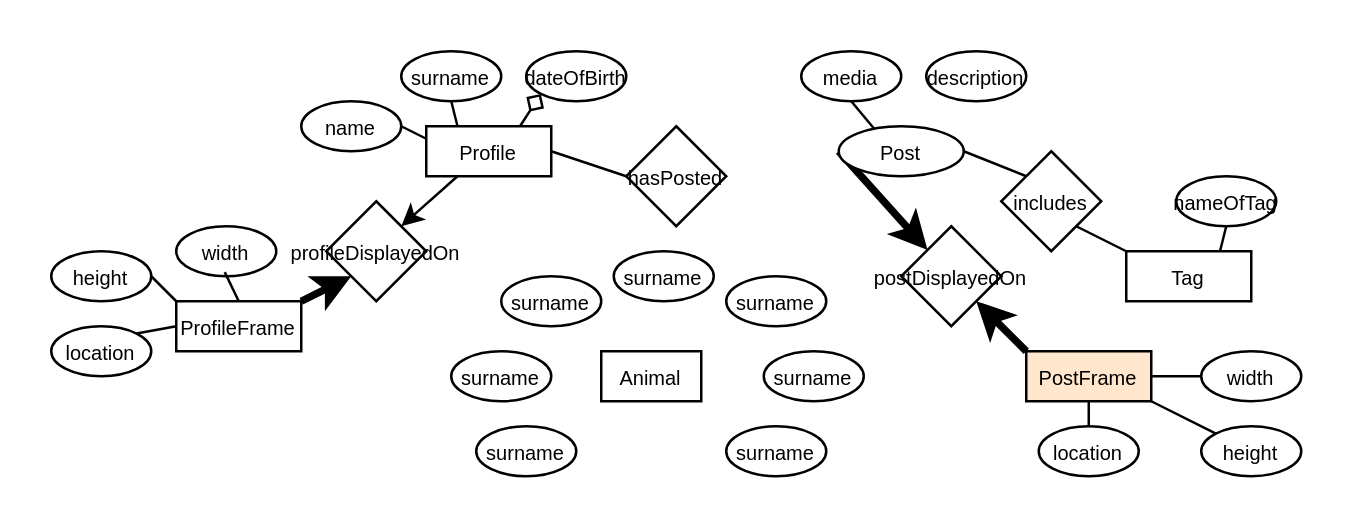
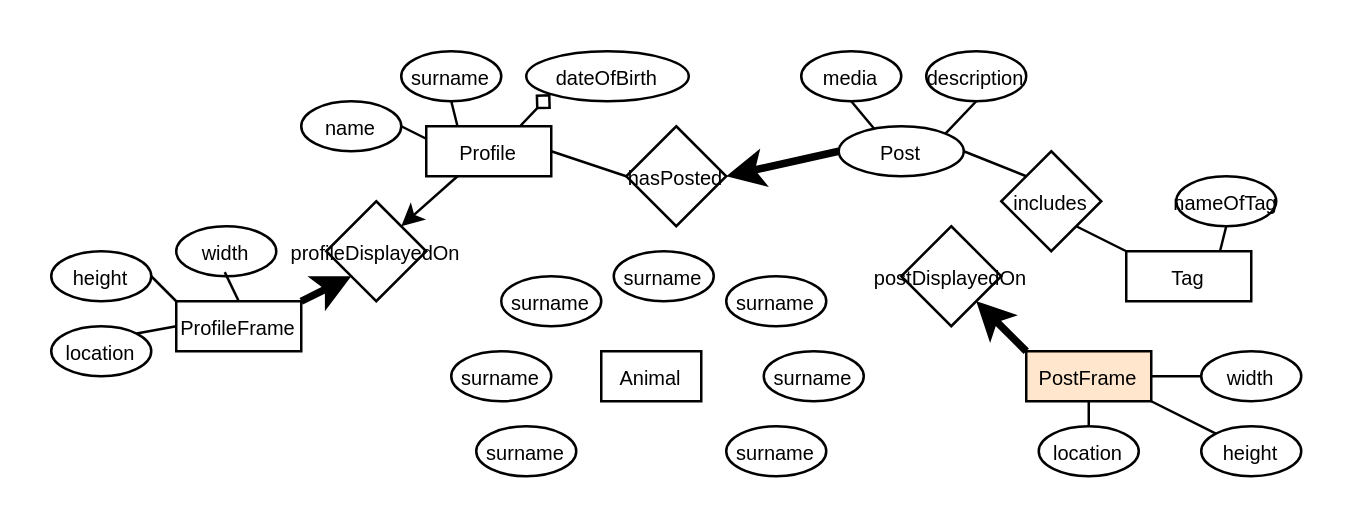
  <mxCell id="0" />
  <mxCell id="1" parent="0" />
  <mxCell id="2" style="rounded=0;orthogonalLoop=1;jettySize=auto;html=1;exitX=1;exitY=0.5;exitDx=0;exitDy=0;entryX=0;entryY=0.5;entryDx=0;entryDy=0;endArrow=none;endFill=0;" edge="1" parent="1" source="7" target="11"><mxGeometry relative="1" as="geometry" /></mxCell>
  <mxCell id="3" style="rounded=0;orthogonalLoop=1;jettySize=auto;html=1;exitX=0;exitY=0.25;exitDx=0;exitDy=0;entryX=1;entryY=0.5;entryDx=0;entryDy=0;endArrow=none;endFill=0;" edge="1" parent="1" source="7" target="8"><mxGeometry relative="1" as="geometry" /></mxCell>
  <mxCell id="4" style="rounded=0;orthogonalLoop=1;jettySize=auto;html=1;exitX=0.25;exitY=0;exitDx=0;exitDy=0;entryX=0.5;entryY=1;entryDx=0;entryDy=0;endArrow=none;endFill=0;" edge="1" parent="1" source="7" target="9"><mxGeometry relative="1" as="geometry" /></mxCell>
  <mxCell id="5" style="rounded=0;orthogonalLoop=1;jettySize=auto;html=1;exitX=0.75;exitY=0;exitDx=0;exitDy=0;entryX=0;entryY=1;entryDx=0;entryDy=0;endArrow=diamond;endFill=0;" edge="1" parent="1" source="7" target="10"><mxGeometry relative="1" as="geometry" /></mxCell>
  <mxCell id="6" style="rounded=0;orthogonalLoop=1;jettySize=auto;html=1;exitX=0.25;exitY=1;exitDx=0;exitDy=0;entryX=1;entryY=0;entryDx=0;entryDy=0;" edge="1" parent="1" source="7" target="17"><mxGeometry relative="1" as="geometry" /></mxCell>
  <mxCell id="7" value="&lt;font style=&quot;font-size: 8px;&quot;&gt;Profile&lt;/font&gt;" style="rounded=0;whiteSpace=wrap;html=1;" vertex="1" parent="1"><mxGeometry x="170" y="50" width="50" height="20" as="geometry" /></mxCell>
  <mxCell id="8" value="&lt;font style=&quot;font-size: 8px;&quot;&gt;name&lt;/font&gt;" style="ellipse;whiteSpace=wrap;html=1;" vertex="1" parent="1"><mxGeometry x="120" y="40" width="40" height="20" as="geometry" /></mxCell>
  <mxCell id="9" value="&lt;font style=&quot;font-size: 8px;&quot;&gt;surname&lt;/font&gt;" style="ellipse;whiteSpace=wrap;html=1;" vertex="1" parent="1"><mxGeometry x="160" y="20" width="40" height="20" as="geometry" /></mxCell>
- <mxCell id="10" value="&lt;font style=&quot;font-size: 8px;&quot;&gt;dateOfBirth&lt;/font&gt;" style="ellipse;whiteSpace=wrap;html=1;" vertex="1" parent="1"><mxGeometry x="210" y="20" width="40" height="20" as="geometry" /></mxCell>
+ <mxCell id="10" value="&lt;font style=&quot;font-size: 8px;&quot;&gt;dateOfBirth&lt;/font&gt;" style="ellipse;whiteSpace=wrap;html=1;" vertex="1" parent="1"><mxGeometry x="210" y="20" width="65" height="20" as="geometry" /></mxCell>
  <mxCell id="11" value="&lt;font style=&quot;font-size: 8px;&quot;&gt;hasPosted&lt;/font&gt;" style="rhombus;whiteSpace=wrap;html=1;" vertex="1" parent="1"><mxGeometry x="250" y="50" width="40" height="40" as="geometry" /></mxCell>
- <mxCell id="12" style="rounded=0;orthogonalLoop=1;jettySize=auto;html=1;exitX=0;exitY=0.5;exitDx=0;exitDy=0;strokeWidth=3;" edge="1" parent="1" source="16" target="33"><mxGeometry relative="1" as="geometry" /></mxCell>
+ <mxCell id="12" style="rounded=0;orthogonalLoop=1;jettySize=auto;html=1;exitX=0;exitY=0.5;exitDx=0;exitDy=0;entryX=1;entryY=0.5;entryDx=0;entryDy=0;strokeWidth=3;" edge="1" parent="1" source="16" target="11"><mxGeometry relative="1" as="geometry" /></mxCell>
  <mxCell id="13" style="rounded=0;orthogonalLoop=1;jettySize=auto;html=1;exitX=1;exitY=0.5;exitDx=0;exitDy=0;entryX=0;entryY=0;entryDx=0;entryDy=0;endArrow=none;endFill=0;" edge="1" parent="1" source="16" target="28"><mxGeometry relative="1" as="geometry" /></mxCell>
  <mxCell id="14" style="rounded=0;orthogonalLoop=1;jettySize=auto;html=1;exitX=0.25;exitY=0;exitDx=0;exitDy=0;entryX=0.5;entryY=1;entryDx=0;entryDy=0;endArrow=none;endFill=0;" edge="1" parent="1" source="16" target="26"><mxGeometry relative="1" as="geometry" /></mxCell>
+ <mxCell id="15" style="rounded=0;orthogonalLoop=1;jettySize=auto;html=1;exitX=1;exitY=0;exitDx=0;exitDy=0;entryX=0.5;entryY=1;entryDx=0;entryDy=0;endArrow=none;endFill=0;" edge="1" parent="1" source="16" target="27"><mxGeometry relative="1" as="geometry" /></mxCell>
  <mxCell id="16" value="&lt;font style=&quot;font-size: 8px;&quot;&gt;Post&lt;/font&gt;" style="ellipse;whiteSpace=wrap;html=1;" vertex="1" parent="1"><mxGeometry x="335" y="50" width="50" height="20" as="geometry" /></mxCell>
  <mxCell id="17" value="&lt;font style=&quot;font-size: 8px;&quot;&gt;profileDisplayedOn&lt;/font&gt;" style="rhombus;whiteSpace=wrap;html=1;" vertex="1" parent="1"><mxGeometry x="130" y="80" width="40" height="40" as="geometry" /></mxCell>
  <mxCell id="18" style="rounded=0;orthogonalLoop=1;jettySize=auto;html=1;exitX=1;exitY=0;exitDx=0;exitDy=0;entryX=0;entryY=1;entryDx=0;entryDy=0;strokeWidth=3;" edge="1" parent="1" source="21" target="17"><mxGeometry relative="1" as="geometry" /></mxCell>
  <mxCell id="19" style="rounded=0;orthogonalLoop=1;jettySize=auto;html=1;exitX=0;exitY=0;exitDx=0;exitDy=0;entryX=1;entryY=0.5;entryDx=0;entryDy=0;endArrow=none;endFill=0;" edge="1" parent="1" source="21" target="23"><mxGeometry relative="1" as="geometry" /></mxCell>
  <mxCell id="20" style="rounded=0;orthogonalLoop=1;jettySize=auto;html=1;exitX=0;exitY=0.5;exitDx=0;exitDy=0;entryX=1;entryY=0;entryDx=0;entryDy=0;endArrow=none;endFill=0;" edge="1" parent="1" source="21" target="24"><mxGeometry relative="1" as="geometry" /></mxCell>
  <mxCell id="21" value="&lt;font style=&quot;font-size: 8px;&quot;&gt;ProfileFrame&lt;/font&gt;" style="rounded=0;whiteSpace=wrap;html=1;" vertex="1" parent="1"><mxGeometry x="70" y="120" width="50" height="20" as="geometry" /></mxCell>
  <mxCell id="22" value="&lt;font style=&quot;font-size: 8px;&quot;&gt;width&lt;/font&gt;" style="ellipse;whiteSpace=wrap;html=1;" vertex="1" parent="1"><mxGeometry x="70" y="90" width="40" height="20" as="geometry" /></mxCell>
  <mxCell id="23" value="&lt;span style=&quot;font-size: 8px;&quot;&gt;height&lt;/span&gt;" style="ellipse;whiteSpace=wrap;html=1;" vertex="1" parent="1"><mxGeometry x="20" y="100" width="40" height="20" as="geometry" /></mxCell>
  <mxCell id="24" value="&lt;font style=&quot;font-size: 8px;&quot;&gt;location&lt;/font&gt;" style="ellipse;whiteSpace=wrap;html=1;" vertex="1" parent="1"><mxGeometry x="20" y="130" width="40" height="20" as="geometry" /></mxCell>
  <mxCell id="25" style="rounded=0;orthogonalLoop=1;jettySize=auto;html=1;exitX=0.5;exitY=0;exitDx=0;exitDy=0;entryX=0.485;entryY=0.917;entryDx=0;entryDy=0;entryPerimeter=0;endArrow=none;endFill=0;" edge="1" parent="1" source="21" target="22"><mxGeometry relative="1" as="geometry" /></mxCell>
  <mxCell id="26" value="&lt;font style=&quot;font-size: 8px;&quot;&gt;media&lt;/font&gt;" style="ellipse;whiteSpace=wrap;html=1;" vertex="1" parent="1"><mxGeometry x="320" y="20" width="40" height="20" as="geometry" /></mxCell>
  <mxCell id="27" value="&lt;font style=&quot;font-size: 8px;&quot;&gt;description&lt;/font&gt;" style="ellipse;whiteSpace=wrap;html=1;" vertex="1" parent="1"><mxGeometry x="370" y="20" width="40" height="20" as="geometry" /></mxCell>
  <mxCell id="28" value="&lt;span style=&quot;font-size: 8px;&quot;&gt;includes&lt;/span&gt;" style="rhombus;whiteSpace=wrap;html=1;" vertex="1" parent="1"><mxGeometry x="400" y="60" width="40" height="40" as="geometry" /></mxCell>
  <mxCell id="29" style="rounded=0;orthogonalLoop=1;jettySize=auto;html=1;exitX=0;exitY=0;exitDx=0;exitDy=0;entryX=1;entryY=1;entryDx=0;entryDy=0;endArrow=none;endFill=0;" edge="1" parent="1" source="31" target="28"><mxGeometry relative="1" as="geometry" /></mxCell>
  <mxCell id="30" style="rounded=0;orthogonalLoop=1;jettySize=auto;html=1;exitX=0.75;exitY=0;exitDx=0;exitDy=0;entryX=0.5;entryY=1;entryDx=0;entryDy=0;endArrow=none;endFill=0;" edge="1" parent="1" source="31" target="32"><mxGeometry relative="1" as="geometry" /></mxCell>
  <mxCell id="31" value="&lt;font style=&quot;font-size: 8px;&quot;&gt;Tag&lt;/font&gt;" style="rounded=0;whiteSpace=wrap;html=1;" vertex="1" parent="1"><mxGeometry x="450" y="100" width="50" height="20" as="geometry" /></mxCell>
  <mxCell id="32" value="&lt;font style=&quot;font-size: 8px;&quot;&gt;nameOfTag&lt;/font&gt;" style="ellipse;whiteSpace=wrap;html=1;" vertex="1" parent="1"><mxGeometry x="470" y="70" width="40" height="20" as="geometry" /></mxCell>
  <mxCell id="33" value="&lt;span style=&quot;font-size: 8px;&quot;&gt;postDisplayedOn&lt;/span&gt;" style="rhombus;whiteSpace=wrap;html=1;" vertex="1" parent="1"><mxGeometry x="360" y="90" width="40" height="40" as="geometry" /></mxCell>
  <mxCell id="34" style="rounded=0;orthogonalLoop=1;jettySize=auto;html=1;exitX=0;exitY=0;exitDx=0;exitDy=0;entryX=1;entryY=1;entryDx=0;entryDy=0;endArrow=classic;endFill=1;strokeWidth=3;" edge="1" parent="1" source="35" target="33"><mxGeometry relative="1" as="geometry" /></mxCell>
  <mxCell id="35" value="&lt;font style=&quot;font-size: 8px;&quot;&gt;PostFrame&lt;/font&gt;" style="rounded=0;whiteSpace=wrap;html=1;fillColor=#ffe6cc;" vertex="1" parent="1"><mxGeometry x="410" y="140" width="50" height="20" as="geometry" /></mxCell>
  <mxCell id="36" style="rounded=0;orthogonalLoop=1;jettySize=auto;html=1;exitX=1;exitY=1;exitDx=0;exitDy=0;entryX=0;entryY=0;entryDx=0;entryDy=0;endArrow=none;endFill=0;" edge="1" parent="1" target="39" source="35"><mxGeometry relative="1" as="geometry"><mxPoint x="480" y="170" as="sourcePoint" /></mxGeometry></mxCell>
  <mxCell id="37" style="rounded=0;orthogonalLoop=1;jettySize=auto;html=1;exitX=0.5;exitY=1;exitDx=0;exitDy=0;entryX=0.5;entryY=0;entryDx=0;entryDy=0;endArrow=none;endFill=0;" edge="1" parent="1" target="40" source="35"><mxGeometry relative="1" as="geometry"><mxPoint x="480" y="180" as="sourcePoint" /></mxGeometry></mxCell>
  <mxCell id="38" value="&lt;font style=&quot;font-size: 8px;&quot;&gt;width&lt;/font&gt;" style="ellipse;whiteSpace=wrap;html=1;" vertex="1" parent="1"><mxGeometry x="480" y="140" width="40" height="20" as="geometry" /></mxCell>
  <mxCell id="39" value="&lt;span style=&quot;font-size: 8px;&quot;&gt;height&lt;/span&gt;" style="ellipse;whiteSpace=wrap;html=1;" vertex="1" parent="1"><mxGeometry x="480" y="170" width="40" height="20" as="geometry" /></mxCell>
  <mxCell id="40" value="&lt;font style=&quot;font-size: 8px;&quot;&gt;location&lt;/font&gt;" style="ellipse;whiteSpace=wrap;html=1;" vertex="1" parent="1"><mxGeometry x="415" y="170" width="40" height="20" as="geometry" /></mxCell>
  <mxCell id="41" style="rounded=0;orthogonalLoop=1;jettySize=auto;html=1;exitX=1;exitY=0.5;exitDx=0;exitDy=0;entryX=0;entryY=0.5;entryDx=0;entryDy=0;endArrow=none;endFill=0;" edge="1" parent="1" target="38" source="35"><mxGeometry relative="1" as="geometry"><mxPoint x="505" y="170" as="sourcePoint" /></mxGeometry></mxCell>
  <mxCell id="42" value="&lt;font style=&quot;font-size: 8px;&quot;&gt;Animal&lt;/font&gt;" style="rounded=0;whiteSpace=wrap;html=1;" vertex="1" parent="1"><mxGeometry x="240" y="140" width="40" height="20" as="geometry" /></mxCell>
  <mxCell id="43" value="&lt;font style=&quot;font-size: 8px;&quot;&gt;surname&lt;/font&gt;" style="ellipse;whiteSpace=wrap;html=1;" vertex="1" parent="1"><mxGeometry x="290" y="110" width="40" height="20" as="geometry" /></mxCell>
  <mxCell id="44" value="&lt;font style=&quot;font-size: 8px;&quot;&gt;surname&lt;/font&gt;" style="ellipse;whiteSpace=wrap;html=1;" vertex="1" parent="1"><mxGeometry x="245" y="100" width="40" height="20" as="geometry" /></mxCell>
  <mxCell id="45" value="&lt;font style=&quot;font-size: 8px;&quot;&gt;surname&lt;/font&gt;" style="ellipse;whiteSpace=wrap;html=1;" vertex="1" parent="1"><mxGeometry x="180" y="140" width="40" height="20" as="geometry" /></mxCell>
  <mxCell id="46" value="&lt;font style=&quot;font-size: 8px;&quot;&gt;surname&lt;/font&gt;" style="ellipse;whiteSpace=wrap;html=1;" vertex="1" parent="1"><mxGeometry x="305" y="140" width="40" height="20" as="geometry" /></mxCell>
  <mxCell id="47" value="&lt;font style=&quot;font-size: 8px;&quot;&gt;surname&lt;/font&gt;" style="ellipse;whiteSpace=wrap;html=1;" vertex="1" parent="1"><mxGeometry x="290" y="170" width="40" height="20" as="geometry" /></mxCell>
  <mxCell id="48" value="&lt;font style=&quot;font-size: 8px;&quot;&gt;surname&lt;/font&gt;" style="ellipse;whiteSpace=wrap;html=1;" vertex="1" parent="1"><mxGeometry x="190" y="170" width="40" height="20" as="geometry" /></mxCell>
  <mxCell id="49" value="&lt;font style=&quot;font-size: 8px;&quot;&gt;surname&lt;/font&gt;" style="ellipse;whiteSpace=wrap;html=1;" vertex="1" parent="1"><mxGeometry x="200" y="110" width="40" height="20" as="geometry" /></mxCell>
